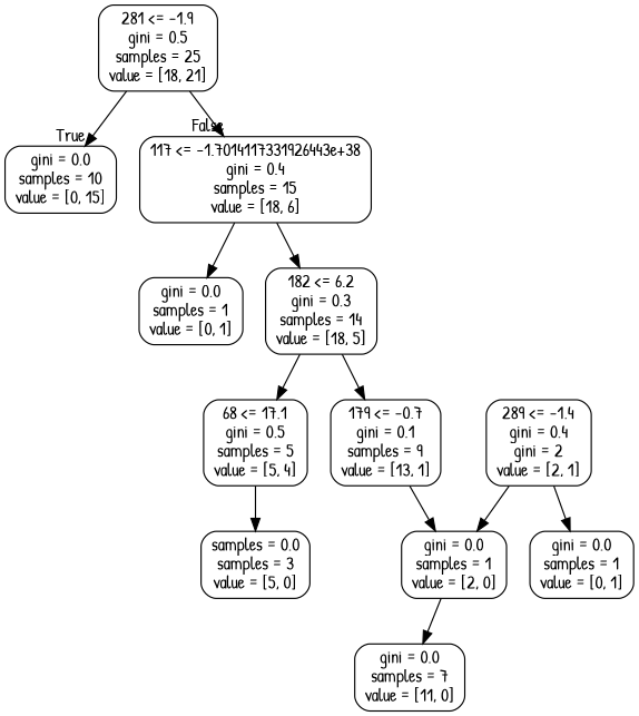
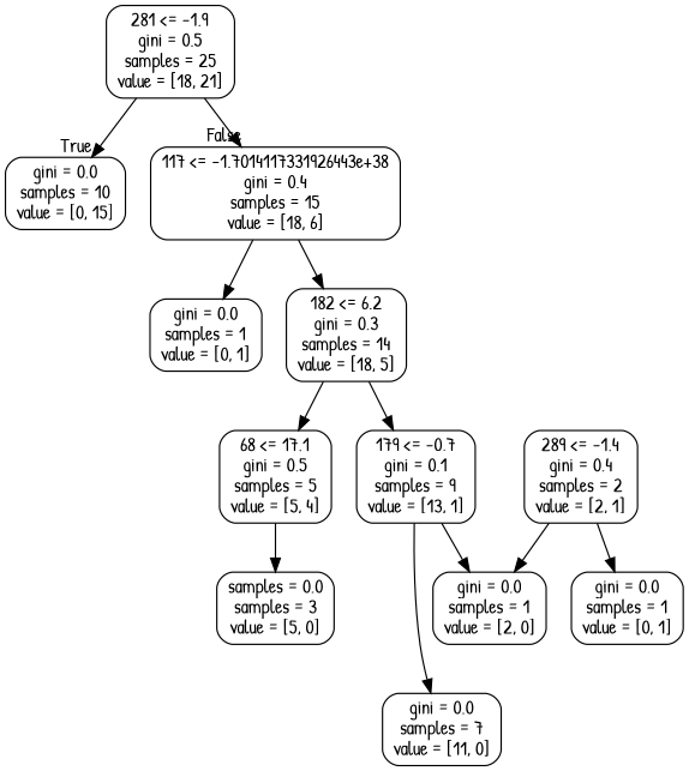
  digraph {
    fontname="Patrick Hand"
    node [color=black fontname="Patrick Hand" shape=box style=rounded]
    edge [fontname="Patrick Hand"]
    n1 [label="281 <= -1.9\ngini = 0.5\nsamples = 25\nvalue = [18, 21]"]
    n2 [label="gini = 0.0\nsamples = 10\nvalue = [0, 15]"]
    n3 [label="117 <= -1.7014117331926443e+38\ngini = 0.4\nsamples = 15\nvalue = [18, 6]"]
    n4 [label="gini = 0.0\nsamples = 1\nvalue = [0, 1]"]
    n5 [label="182 <= 6.2\ngini = 0.3\nsamples = 14\nvalue = [18, 5]"]
    n6 [label="179 <= -0.7\ngini = 0.1\nsamples = 9\nvalue = [13, 1]"]
    n7 [label="68 <= 17.1\ngini = 0.5\nsamples = 5\nvalue = [5, 4]"]
    n8 [label="gini = 0.0\nsamples = 7\nvalue = [11, 0]"]
    n9 [label="gini = 0.0\nsamples = 1\nvalue = [2, 0]"]
    n10 [label="samples = 0.0\nsamples = 3\nvalue = [5, 0]"]
-   n11 [label="289 <= -1.4\ngini = 0.4\ngini = 2\nvalue = [2, 1]"]
+   n11 [label="289 <= -1.4\ngini = 0.4\nsamples = 2\nvalue = [2, 1]"]
    n12 [label="gini = 0.0\nsamples = 1\nvalue = [0, 1]"]
    n1 -> n2 [headlabel=True labelangle=45 labeldistance=2.5]
    n1 -> n3 [headlabel=False labelangle=-45 labeldistance=2.5]
    n3 -> n4
    n3 -> n5
    n5 -> n6
    n5 -> n7
-   n9 -> n8
+   n6 -> n8
    n6 -> n9
    n7 -> n10
    n11 -> n9
    n11 -> n12
  }
